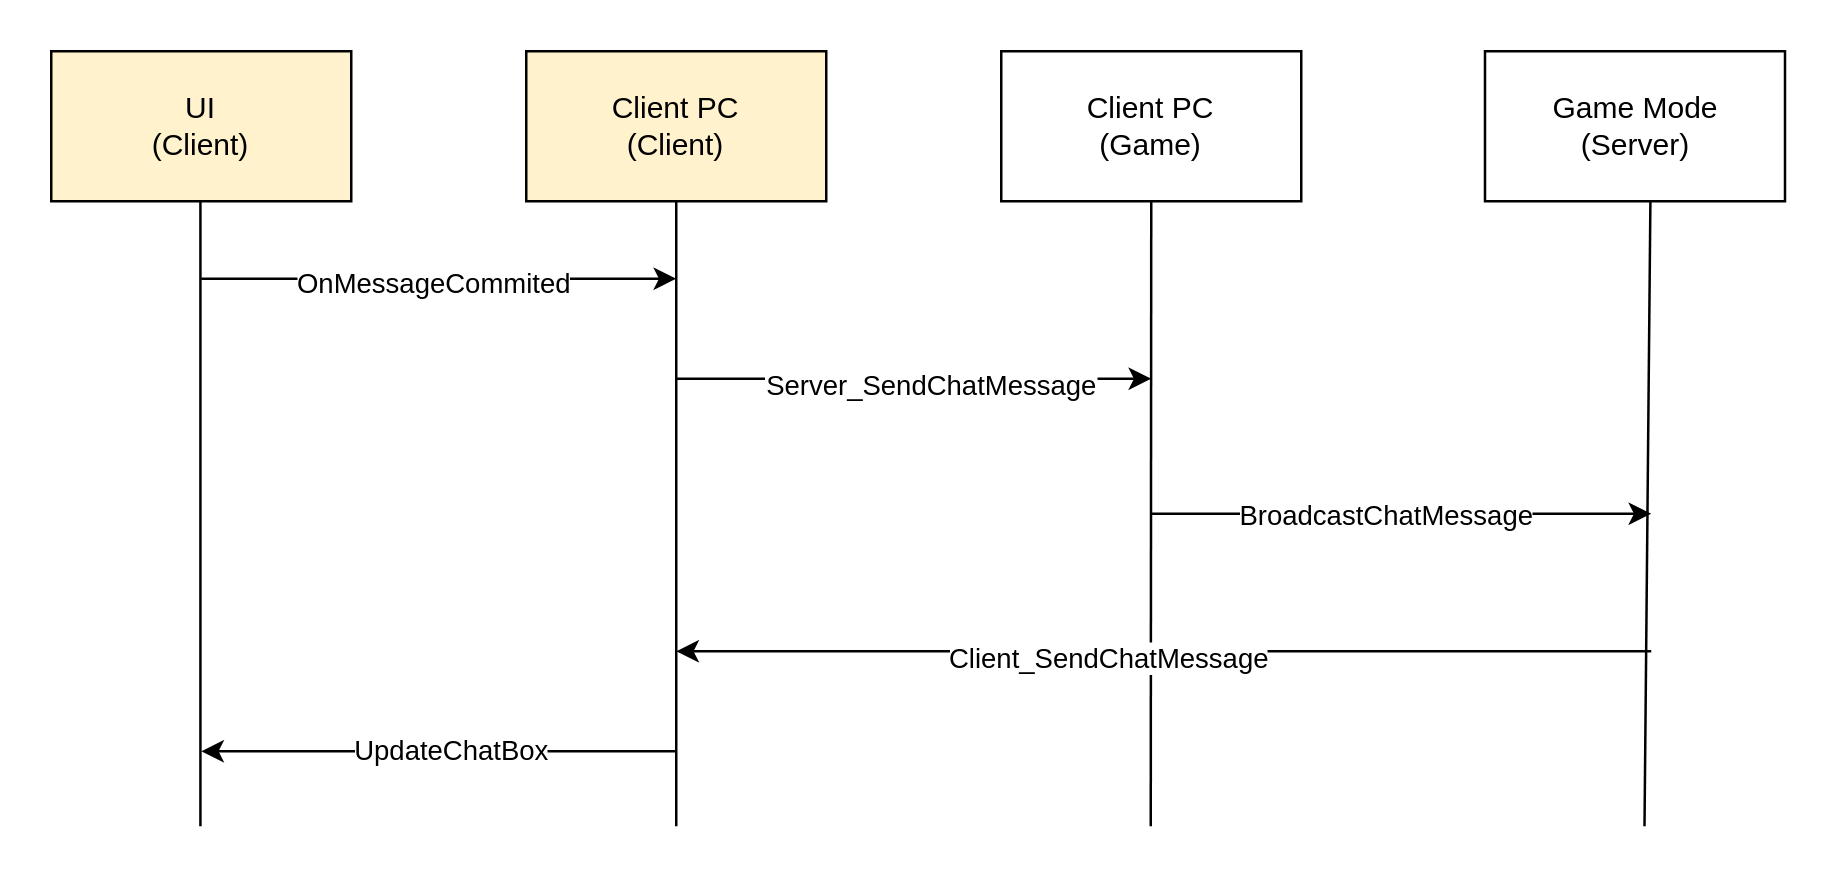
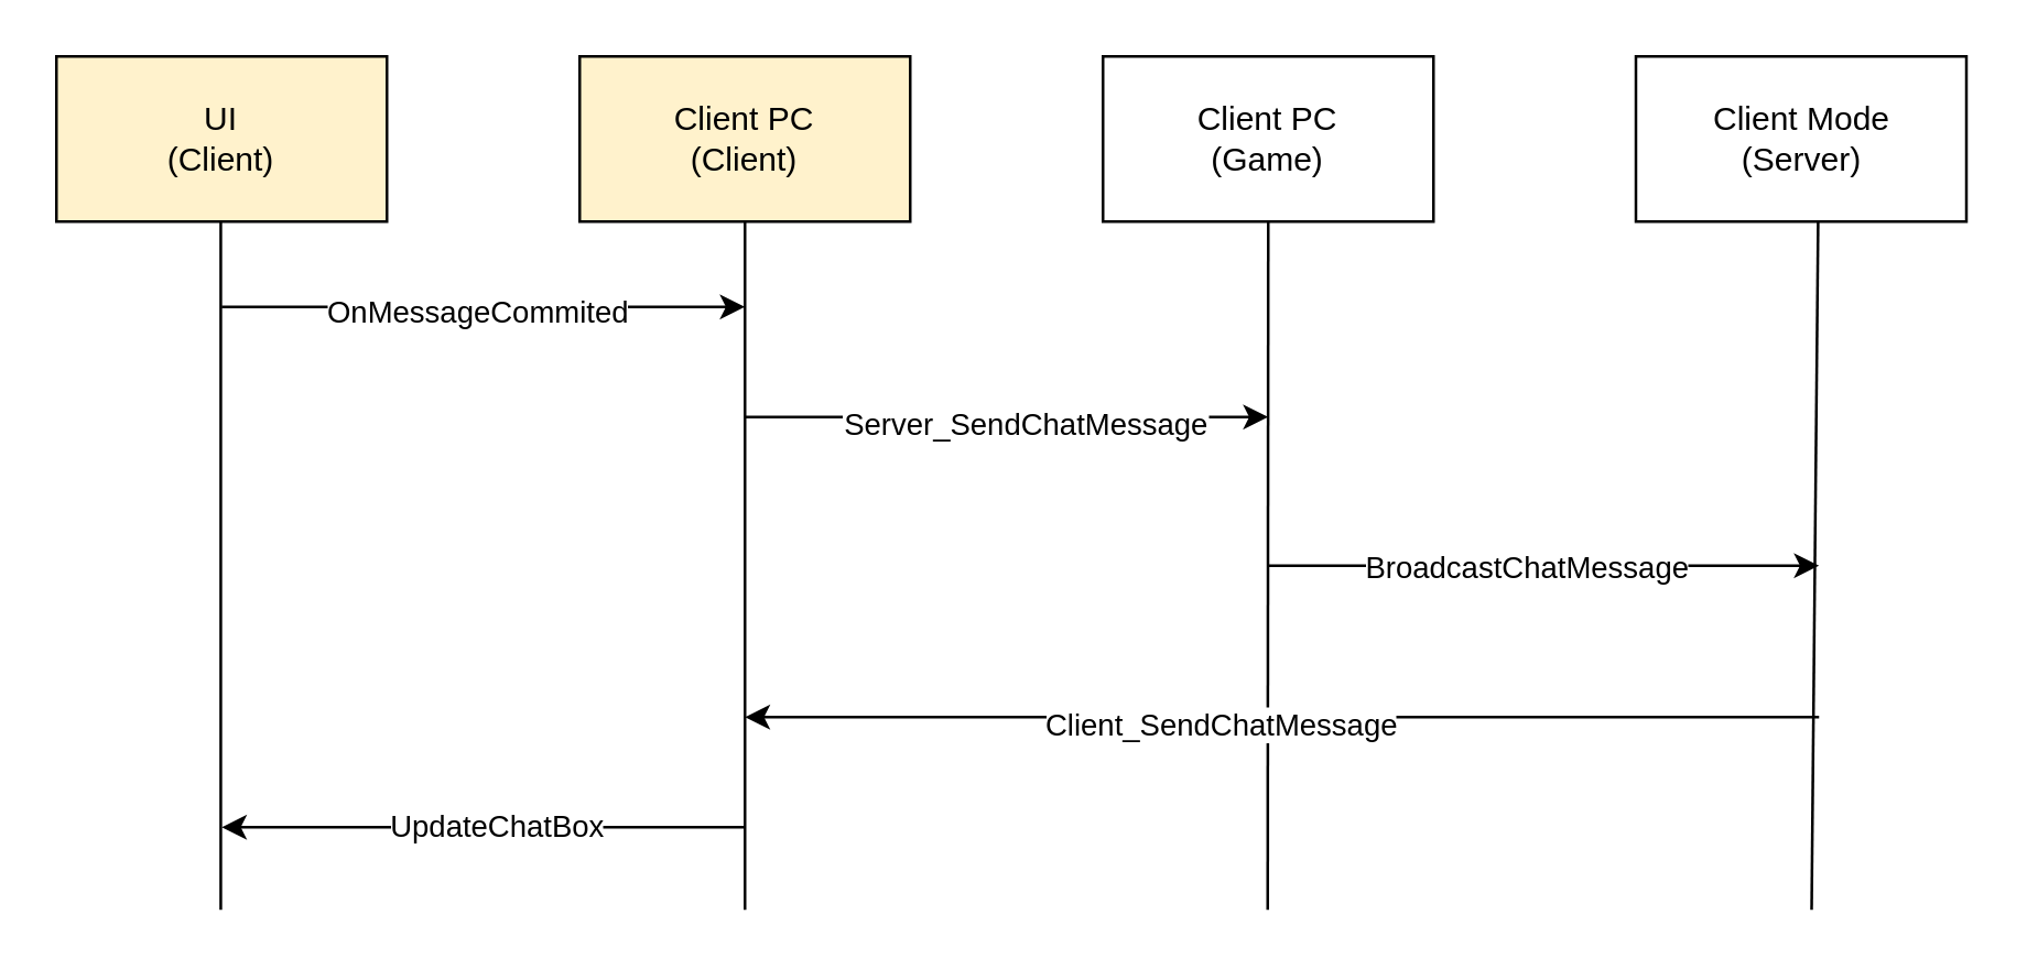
  <mxCell id="0" />
  <mxCell id="1" parent="0" />
  <mxCell id="2" value="Client PC&lt;div&gt;(Client)&lt;/div&gt;" style="rounded=0;whiteSpace=wrap;html=1;fillColor=#fff2cc;" vertex="1" parent="1"><mxGeometry x="210" y="20" width="120" height="60" as="geometry" /></mxCell>
  <mxCell id="3" value="" style="endArrow=none;html=1;rounded=0;exitX=0.5;exitY=1;exitDx=0;exitDy=0;" edge="1" parent="1" source="2"><mxGeometry width="50" height="50" relative="1" as="geometry"><mxPoint x="570" y="380" as="sourcePoint" /><mxPoint x="270" y="330" as="targetPoint" /></mxGeometry></mxCell>
  <mxCell id="4" value="" style="endArrow=classic;html=1;rounded=0;" edge="1" parent="1"><mxGeometry width="50" height="50" relative="1" as="geometry"><mxPoint x="270" y="151" as="sourcePoint" /><mxPoint x="460" y="151" as="targetPoint" /></mxGeometry></mxCell>
  <mxCell id="5" value="Server_SendChatMessage" style="edgeLabel;html=1;align=center;verticalAlign=middle;resizable=0;points=[];" vertex="1" connectable="0" parent="4"><mxGeometry x="0.061" y="-2" relative="1" as="geometry"><mxPoint as="offset" /></mxGeometry></mxCell>
  <mxCell id="6" value="Client PC&lt;div&gt;(Game)&lt;/div&gt;" style="rounded=0;whiteSpace=wrap;html=1;" vertex="1" parent="1"><mxGeometry x="400" y="20" width="120" height="60" as="geometry" /></mxCell>
  <mxCell id="7" value="" style="endArrow=none;html=1;rounded=0;exitX=0.5;exitY=1;exitDx=0;exitDy=0;" edge="1" parent="1" source="6"><mxGeometry width="50" height="50" relative="1" as="geometry"><mxPoint x="459.8" y="80" as="sourcePoint" /><mxPoint x="459.8" y="330" as="targetPoint" /></mxGeometry></mxCell>
- <mxCell id="8" value="Game Mode&lt;div&gt;(Server)&lt;/div&gt;" style="rounded=0;whiteSpace=wrap;html=1;" vertex="1" parent="1"><mxGeometry x="593.5" y="20" width="120" height="60" as="geometry" /></mxCell>
+ <mxCell id="8" value="Client Mode&lt;div&gt;(Server)&lt;/div&gt;" style="rounded=0;whiteSpace=wrap;html=1;" vertex="1" parent="1"><mxGeometry x="593.5" y="20" width="120" height="60" as="geometry" /></mxCell>
  <mxCell id="9" value="" style="endArrow=none;html=1;rounded=0;exitX=0.518;exitY=1.005;exitDx=0;exitDy=0;exitPerimeter=0;" edge="1" parent="1"><mxGeometry width="50" height="50" relative="1" as="geometry"><mxPoint x="659.66" y="80.3" as="sourcePoint" /><mxPoint x="657.3" y="330" as="targetPoint" /></mxGeometry></mxCell>
  <mxCell id="10" value="" style="endArrow=classic;html=1;rounded=0;" edge="1" parent="1"><mxGeometry width="50" height="50" relative="1" as="geometry"><mxPoint x="460" y="205" as="sourcePoint" /><mxPoint x="660" y="205" as="targetPoint" /></mxGeometry></mxCell>
  <mxCell id="11" value="BroadcastChatMessage" style="edgeLabel;html=1;align=center;verticalAlign=middle;resizable=0;points=[];" vertex="1" connectable="0" parent="10"><mxGeometry x="-0.07" relative="1" as="geometry"><mxPoint as="offset" /></mxGeometry></mxCell>
  <mxCell id="12" value="" style="endArrow=classic;html=1;rounded=0;" edge="1" parent="1"><mxGeometry width="50" height="50" relative="1" as="geometry"><mxPoint x="660" y="260" as="sourcePoint" /><mxPoint x="270" y="260" as="targetPoint" /></mxGeometry></mxCell>
  <mxCell id="13" value="Client_SendChatMessage" style="edgeLabel;html=1;align=center;verticalAlign=middle;resizable=0;points=[];" vertex="1" connectable="0" parent="12"><mxGeometry x="0.119" y="2" relative="1" as="geometry"><mxPoint as="offset" /></mxGeometry></mxCell>
  <mxCell id="14" value="UI&lt;div&gt;(Client)&lt;/div&gt;" style="rounded=0;whiteSpace=wrap;html=1;fillColor=#fff2cc;" vertex="1" parent="1"><mxGeometry x="20" y="20" width="120" height="60" as="geometry" /></mxCell>
  <mxCell id="15" value="" style="endArrow=none;html=1;rounded=0;exitX=0.5;exitY=1;exitDx=0;exitDy=0;" edge="1" parent="1"><mxGeometry width="50" height="50" relative="1" as="geometry"><mxPoint x="79.67" y="80" as="sourcePoint" /><mxPoint x="79.67" y="330" as="targetPoint" /></mxGeometry></mxCell>
  <mxCell id="16" value="" style="endArrow=classic;html=1;rounded=0;" edge="1" parent="1"><mxGeometry width="50" height="50" relative="1" as="geometry"><mxPoint x="80" y="111" as="sourcePoint" /><mxPoint x="270" y="111" as="targetPoint" /></mxGeometry></mxCell>
  <mxCell id="17" value="OnMessageCommited" style="edgeLabel;html=1;align=center;verticalAlign=middle;resizable=0;points=[];" vertex="1" connectable="0" parent="16"><mxGeometry x="-0.036" y="-1" relative="1" as="geometry"><mxPoint as="offset" /></mxGeometry></mxCell>
  <mxCell id="18" value="" style="endArrow=classic;html=1;rounded=0;" edge="1" parent="1"><mxGeometry width="50" height="50" relative="1" as="geometry"><mxPoint x="270" y="300" as="sourcePoint" /><mxPoint x="80" y="300" as="targetPoint" /></mxGeometry></mxCell>
  <mxCell id="19" value="UpdateChatBox" style="edgeLabel;html=1;align=center;verticalAlign=middle;resizable=0;points=[];" vertex="1" connectable="0" parent="18"><mxGeometry x="-0.037" y="-1" relative="1" as="geometry"><mxPoint as="offset" /></mxGeometry></mxCell>
